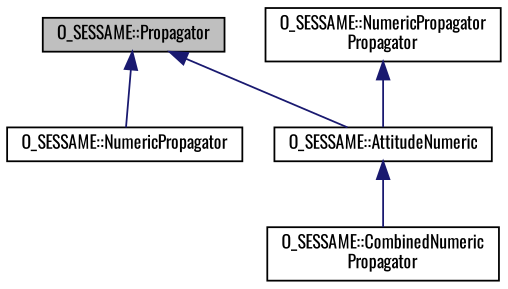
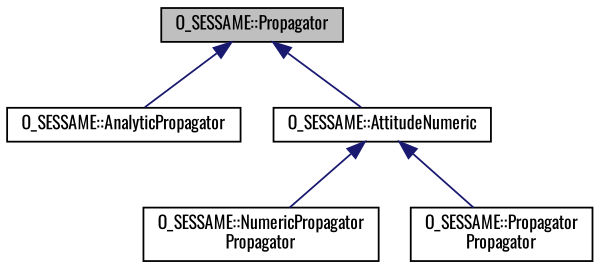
  digraph {
    fontname=Oswald
    node [color=black fillcolor=white fontname=Oswald fontsize=10 shape=record style=filled]
    edge [color=midnightblue dir=back fontname=Oswald fontsize=10 labelfontname=Helvetica labelfontsize=10 style=solid]
    n1 [fillcolor=grey75 fontcolor=black height=0.2 label="O_SESSAME::Propagator" width=0.4]
-   n2 [height=0.2 label="O_SESSAME::NumericPropagator" width=0.4]
+   n2 [height=0.2 label="O_SESSAME::AnalyticPropagator" width=0.4]
    n3 [height=0.2 label="O_SESSAME::AttitudeNumeric" width=0.4]
    n4 [height=0.2 label="O_SESSAME::NumericPropagator\lPropagator" width=0.4]
-   n5 [height=0.2 label="O_SESSAME::CombinedNumeric\lPropagator" width=0.4]
+   n5 [height=0.2 label="O_SESSAME::Propagator\lPropagator" width=0.4]
    n1 -> n2
    n1 -> n3
-   n4 -> n3
+   n3 -> n4
    n3 -> n5
  }
